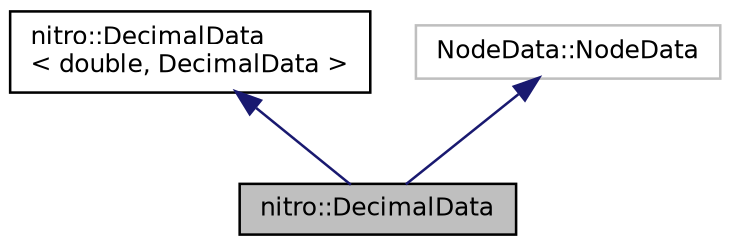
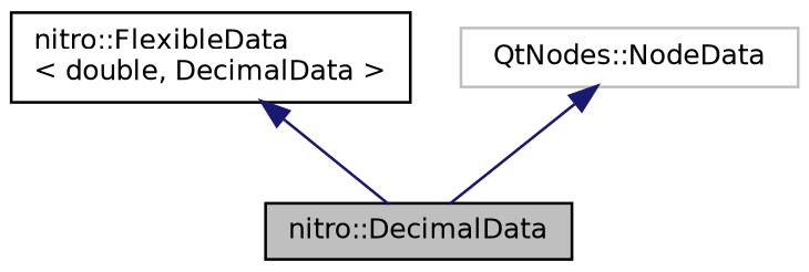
  digraph {
    fontname="DejaVu Sans"
    node [color=black fillcolor=white fontname="DejaVu Sans" fontsize=10 shape=record style=filled]
    edge [color=midnightblue dir=back fontname="DejaVu Sans" fontsize=10 labelfontname=Helvetica labelfontsize=10 style=solid]
    n1 [fillcolor=grey75 fontcolor=black height=0.2 label="nitro::DecimalData" width=0.4]
-   n2 [height=0.2 label="nitro::DecimalData\l\< double, DecimalData \>" width=0.4]
-   n3 [color=grey75 height=0.2 label="NodeData::NodeData" width=0.4]
+   n2 [height=0.2 label="nitro::FlexibleData\l\< double, DecimalData \>" width=0.4]
+   n3 [color=grey75 height=0.2 label="QtNodes::NodeData" width=0.4]
    n2 -> n1
    n3 -> n1
  }
